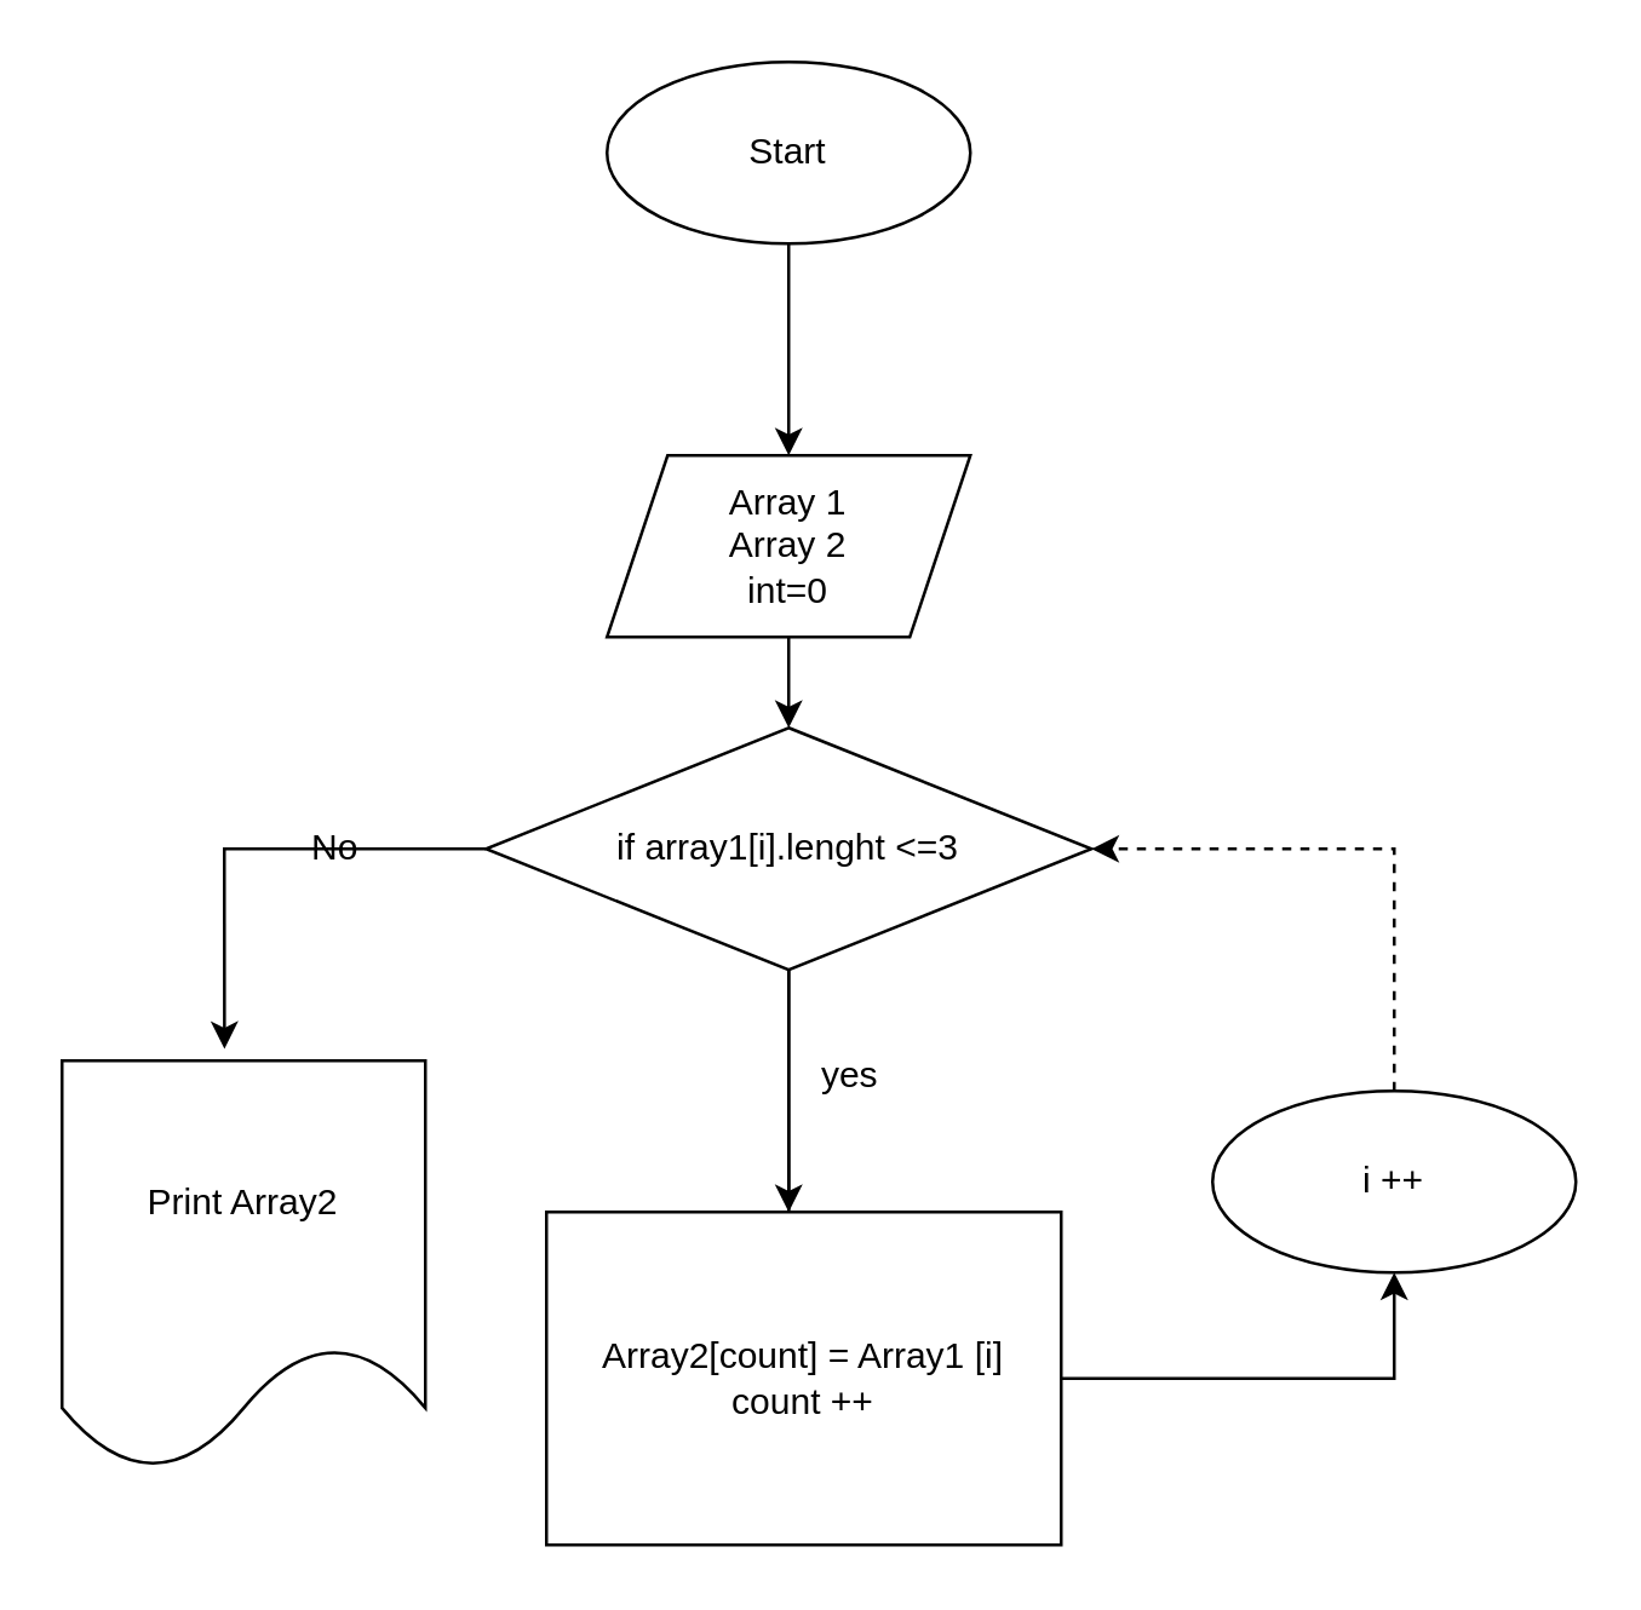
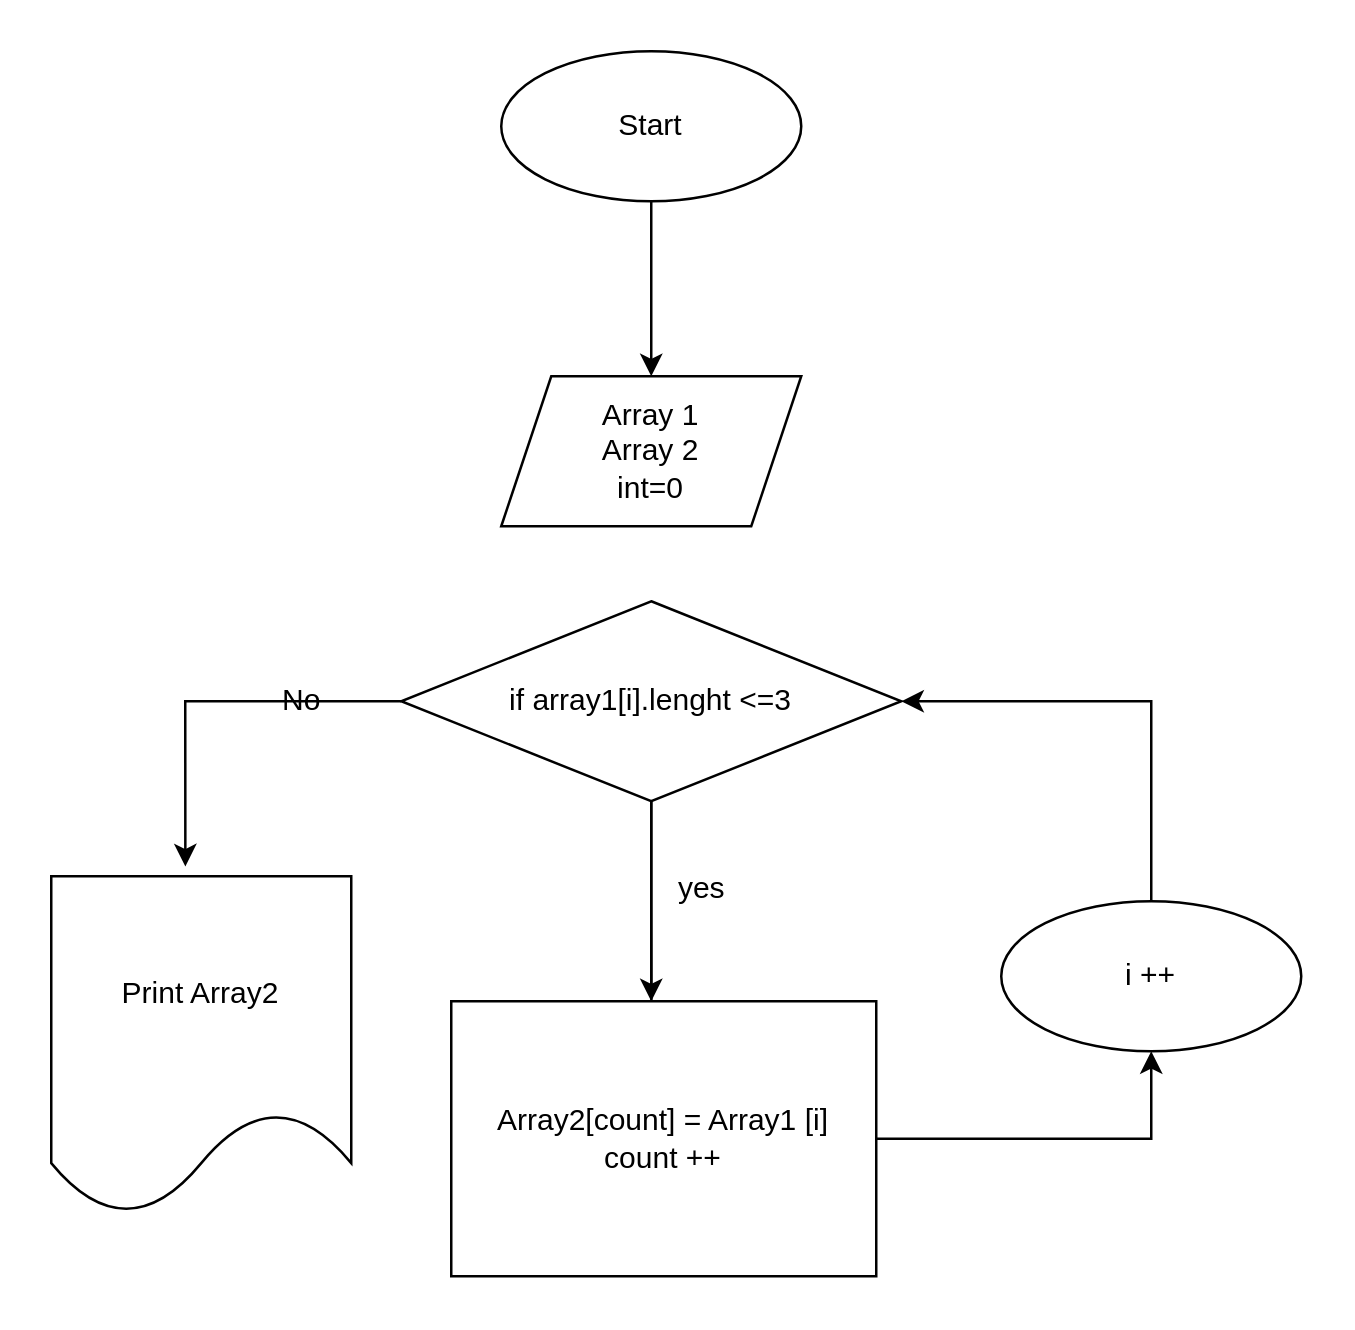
  <mxCell id="0" />
  <mxCell id="1" parent="0" />
  <mxCell id="2" style="edgeStyle=orthogonalEdgeStyle;rounded=0;orthogonalLoop=1;jettySize=auto;html=1;entryX=0.5;entryY=0;entryDx=0;entryDy=0;" edge="1" parent="1" source="3" target="5"><mxGeometry relative="1" as="geometry" /></mxCell>
  <mxCell id="3" value="Start" style="ellipse;whiteSpace=wrap;html=1;" vertex="1" parent="1"><mxGeometry x="200" y="20" width="120" height="60" as="geometry" /></mxCell>
- <mxCell id="4" style="edgeStyle=orthogonalEdgeStyle;rounded=0;orthogonalLoop=1;jettySize=auto;html=1;exitX=0.5;exitY=1;exitDx=0;exitDy=0;entryX=0.5;entryY=0;entryDx=0;entryDy=0;" edge="1" parent="1" source="5" target="9"><mxGeometry relative="1" as="geometry" /></mxCell>
  <mxCell id="5" value="Array 1&lt;br&gt;Array 2&lt;br&gt;int=0&lt;br&gt;" style="shape=parallelogram;perimeter=parallelogramPerimeter;whiteSpace=wrap;html=1;fixedSize=1;" vertex="1" parent="1"><mxGeometry x="200" y="150" width="120" height="60" as="geometry" /></mxCell>
  <mxCell id="6" style="edgeStyle=orthogonalEdgeStyle;rounded=0;orthogonalLoop=1;jettySize=auto;html=1;exitX=0.5;exitY=1;exitDx=0;exitDy=0;entryX=0.471;entryY=0.091;entryDx=0;entryDy=0;entryPerimeter=0;" edge="1" parent="1" source="9" target="11"><mxGeometry relative="1" as="geometry" /></mxCell>
  <mxCell id="7" style="edgeStyle=orthogonalEdgeStyle;rounded=0;orthogonalLoop=1;jettySize=auto;html=1;" edge="1" parent="1" source="9"><mxGeometry relative="1" as="geometry"><mxPoint x="260" y="400" as="targetPoint" /></mxGeometry></mxCell>
  <mxCell id="8" style="edgeStyle=orthogonalEdgeStyle;rounded=0;orthogonalLoop=1;jettySize=auto;html=1;exitX=0;exitY=0.5;exitDx=0;exitDy=0;entryX=0.447;entryY=-0.029;entryDx=0;entryDy=0;entryPerimeter=0;" edge="1" parent="1" source="9" target="15"><mxGeometry relative="1" as="geometry" /></mxCell>
  <mxCell id="9" value="if array1[i].lenght &amp;lt;=3" style="rhombus;whiteSpace=wrap;html=1;" vertex="1" parent="1"><mxGeometry x="160" y="240" width="200" height="80" as="geometry" /></mxCell>
  <mxCell id="10" style="edgeStyle=orthogonalEdgeStyle;rounded=0;orthogonalLoop=1;jettySize=auto;html=1;entryX=0.5;entryY=1;entryDx=0;entryDy=0;" edge="1" parent="1" source="11" target="13"><mxGeometry relative="1" as="geometry" /></mxCell>
  <mxCell id="11" value="Array2[count] = Array1 [i]&lt;br&gt;count ++" style="whiteSpace=wrap;html=1;" vertex="1" parent="1"><mxGeometry x="180" y="400" width="170" height="110" as="geometry" /></mxCell>
- <mxCell id="12" style="edgeStyle=orthogonalEdgeStyle;rounded=0;orthogonalLoop=1;jettySize=auto;html=1;exitX=0.5;exitY=0;exitDx=0;exitDy=0;entryX=1;entryY=0.5;entryDx=0;entryDy=0;dashed=1;" edge="1" parent="1" source="13" target="9"><mxGeometry relative="1" as="geometry" /></mxCell>
+ <mxCell id="12" style="edgeStyle=orthogonalEdgeStyle;rounded=0;orthogonalLoop=1;jettySize=auto;html=1;exitX=0.5;exitY=0;exitDx=0;exitDy=0;entryX=1;entryY=0.5;entryDx=0;entryDy=0;" edge="1" parent="1" source="13" target="9"><mxGeometry relative="1" as="geometry" /></mxCell>
  <mxCell id="13" value="i ++" style="ellipse;whiteSpace=wrap;html=1;" vertex="1" parent="1"><mxGeometry x="400" y="360" width="120" height="60" as="geometry" /></mxCell>
  <mxCell id="14" value="yes" style="text;html=1;align=center;verticalAlign=middle;resizable=0;points=[];autosize=1;strokeColor=none;fillColor=none;" vertex="1" parent="1"><mxGeometry x="260" y="340" width="40" height="30" as="geometry" /></mxCell>
  <mxCell id="15" value="Print Array2" style="shape=document;whiteSpace=wrap;html=1;boundedLbl=1;" vertex="1" parent="1"><mxGeometry x="20" y="350" width="120" height="135" as="geometry" /></mxCell>
- <mxCell id="16" value="No" style="text;html=1;align=center;verticalAlign=middle;resizable=0;points=[];autosize=1;strokeColor=none;fillColor=none;" vertex="1" parent="1"><mxGeometry x="90" y="265" width="40" height="30" as="geometry" /></mxCell>
+ <mxCell id="16" value="No" style="text;html=1;align=center;verticalAlign=middle;resizable=0;points=[];autosize=1;strokeColor=none;fillColor=none;" vertex="1" parent="1"><mxGeometry x="100" y="265" width="40" height="30" as="geometry" /></mxCell>
